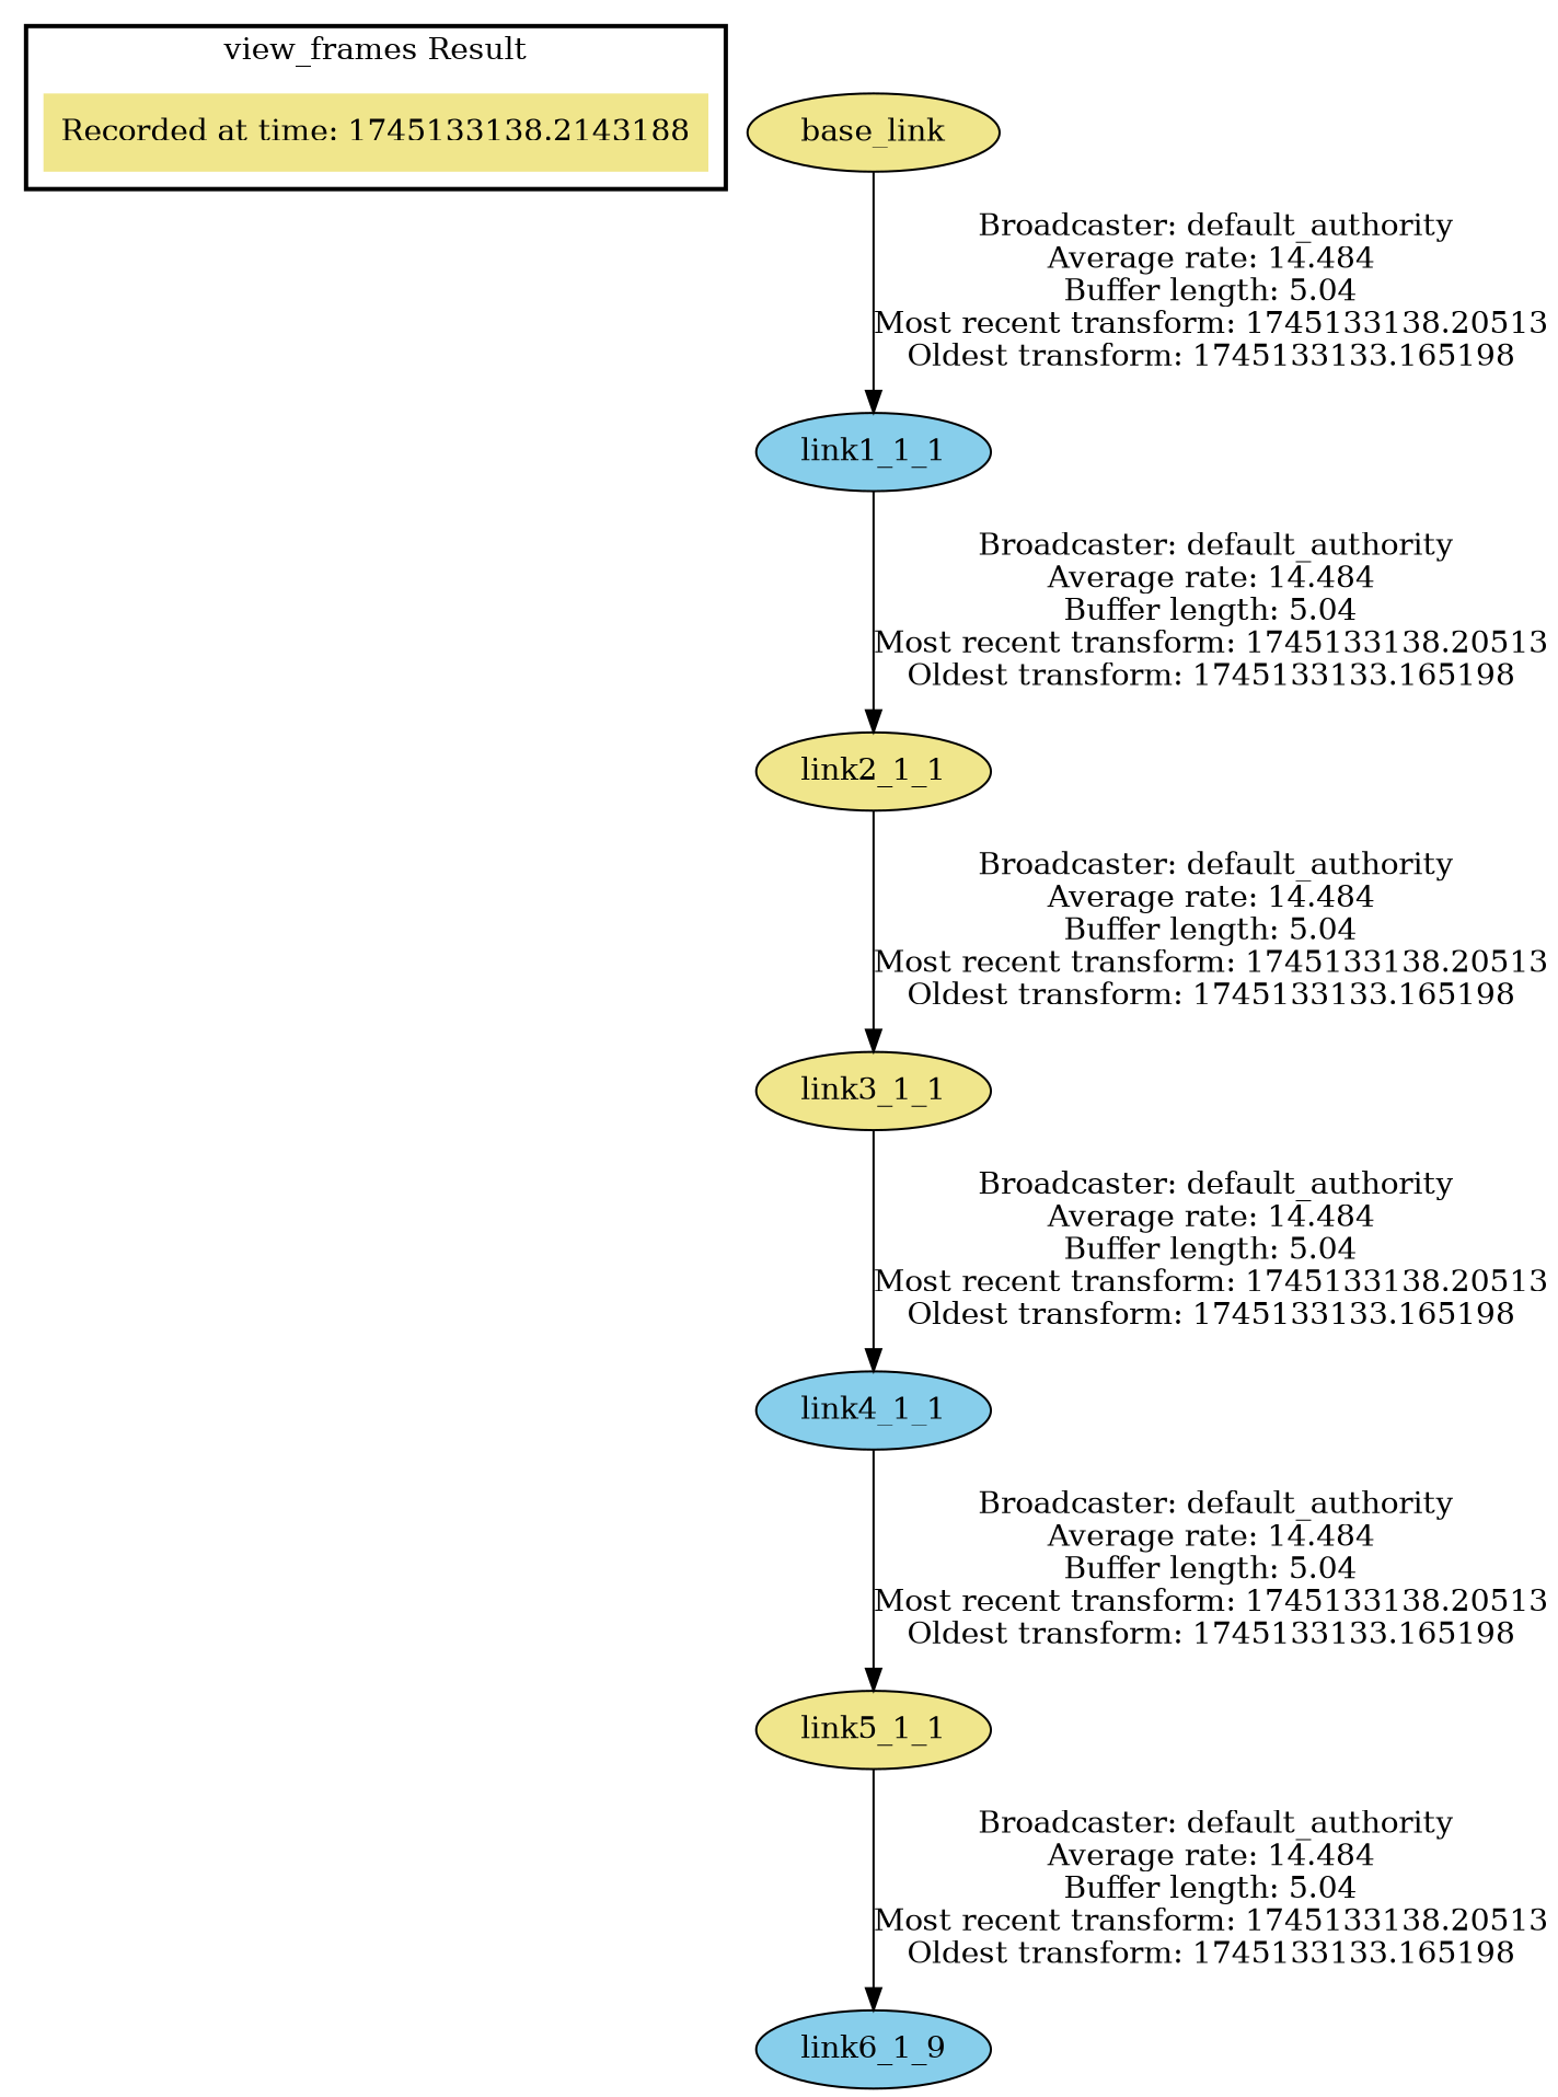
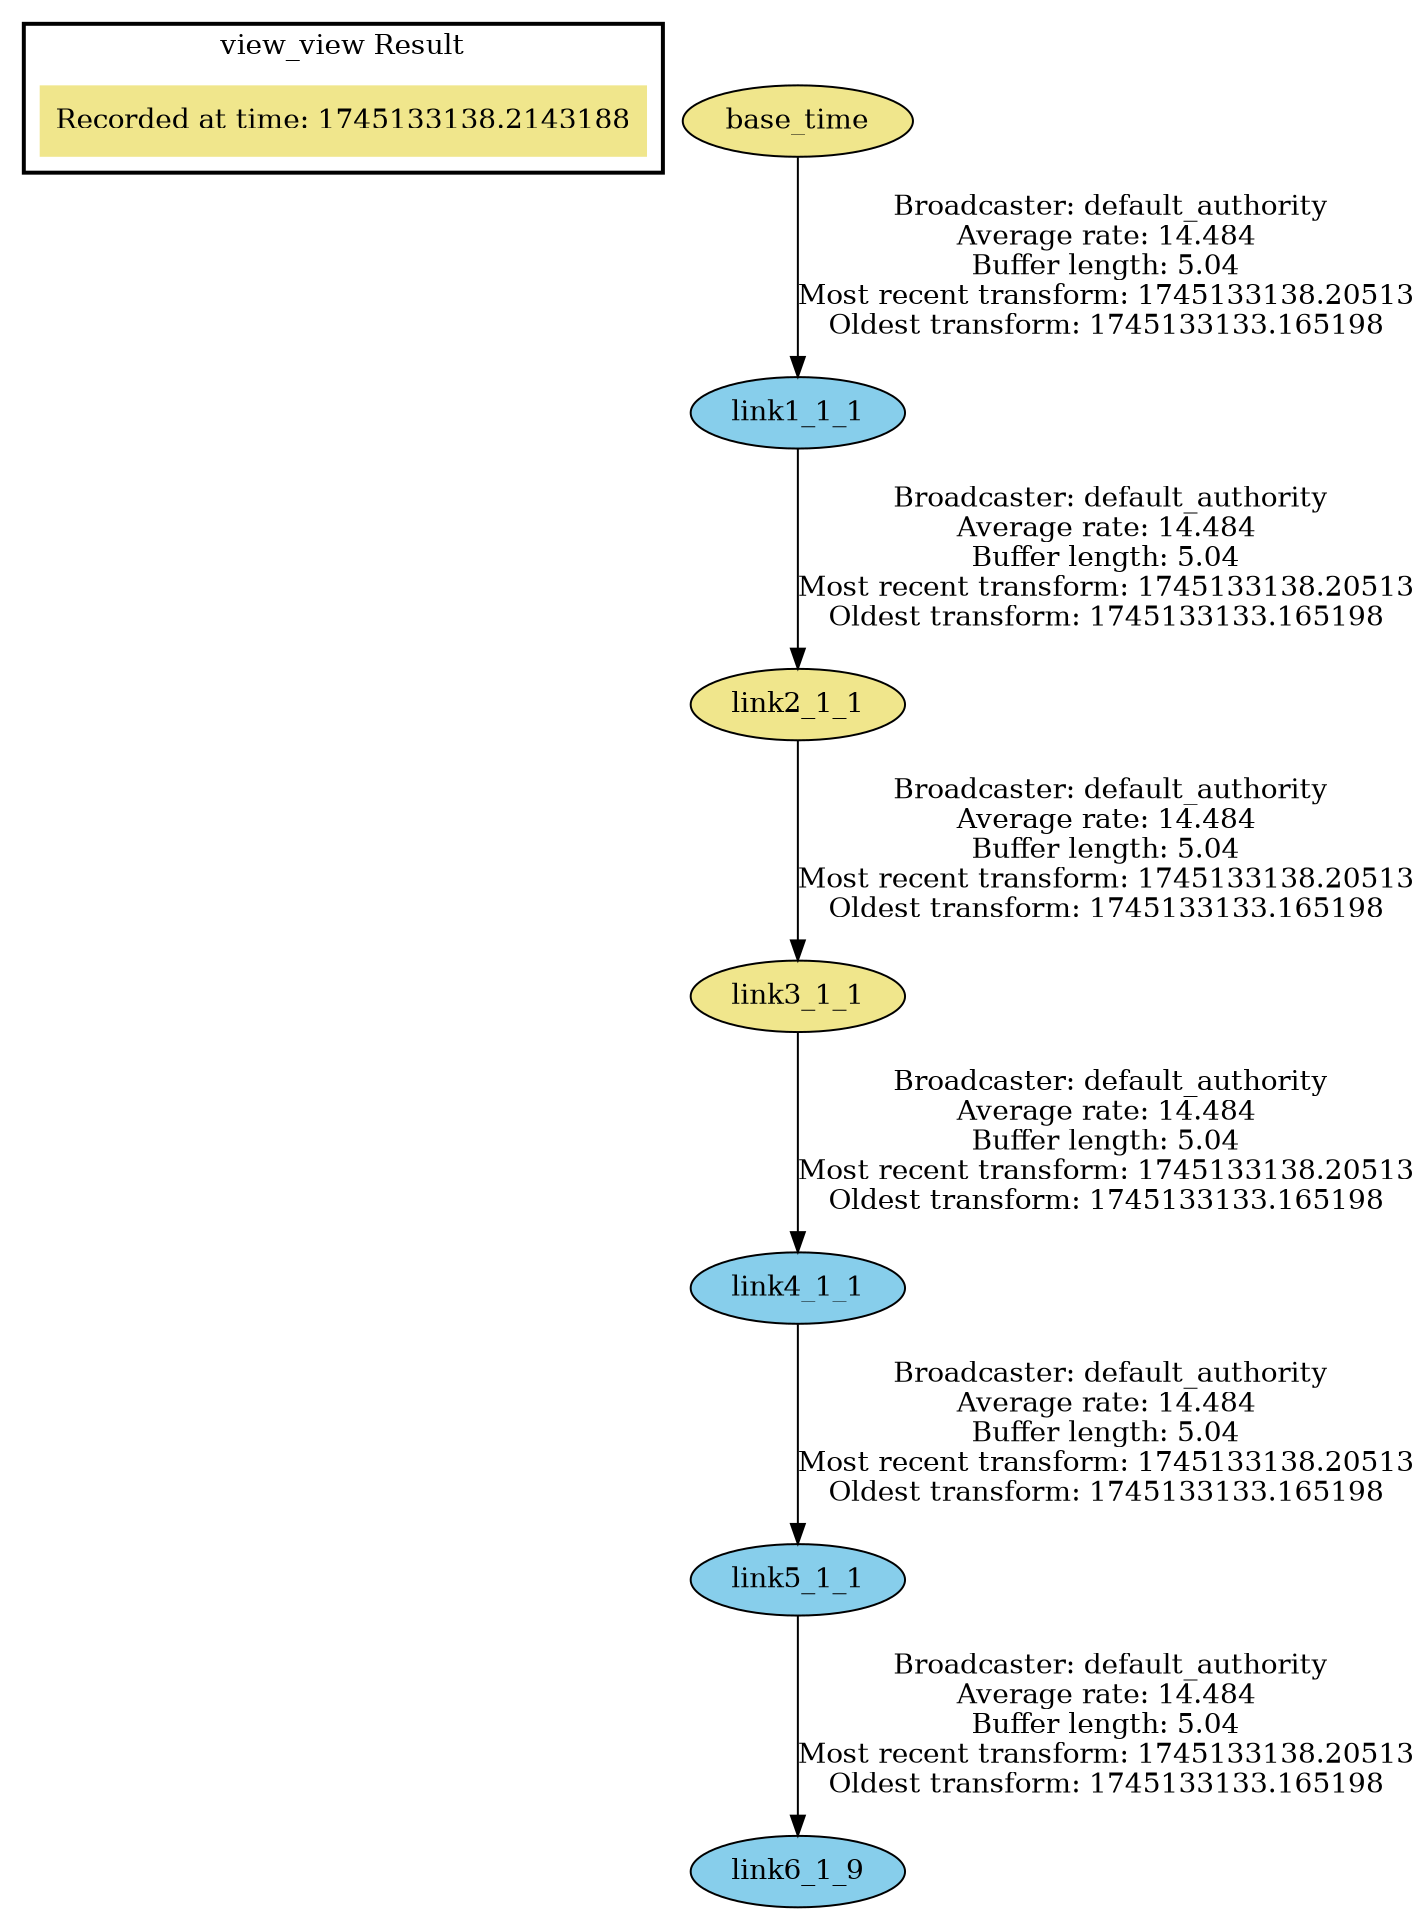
  digraph {
    node [fillcolor=khaki style=filled]
    "Recorded at time: 1745133138.2143188" [shape=plaintext]
    link1_1_1 [fillcolor=skyblue]
-   base_link
+   base_link [label=base_time]
    link2_1_1
    link3_1_1
    link4_1_1 [fillcolor=skyblue]
-   link5_1_1
+   link5_1_1 [fillcolor=skyblue]
    n8 [fillcolor=skyblue label=link6_1_9]
    subgraph cluster_1 {
      color=black
-     label="view_frames Result"
+     label="view_view Result"
      style=bold
      "Recorded at time: 1745133138.2143188"
    }
    link1_1_1 -> link2_1_1 [label=" Broadcaster: default_authority\nAverage rate: 14.484\nBuffer length: 5.04\nMost recent transform: 1745133138.20513\nOldest transform: 1745133133.165198\n"]
    base_link -> link1_1_1 [label=" Broadcaster: default_authority\nAverage rate: 14.484\nBuffer length: 5.04\nMost recent transform: 1745133138.20513\nOldest transform: 1745133133.165198\n"]
    link2_1_1 -> link3_1_1 [label=" Broadcaster: default_authority\nAverage rate: 14.484\nBuffer length: 5.04\nMost recent transform: 1745133138.20513\nOldest transform: 1745133133.165198\n"]
    link3_1_1 -> link4_1_1 [label=" Broadcaster: default_authority\nAverage rate: 14.484\nBuffer length: 5.04\nMost recent transform: 1745133138.20513\nOldest transform: 1745133133.165198\n"]
    link4_1_1 -> link5_1_1 [label=" Broadcaster: default_authority\nAverage rate: 14.484\nBuffer length: 5.04\nMost recent transform: 1745133138.20513\nOldest transform: 1745133133.165198\n"]
    link5_1_1 -> n8 [label=" Broadcaster: default_authority\nAverage rate: 14.484\nBuffer length: 5.04\nMost recent transform: 1745133138.20513\nOldest transform: 1745133133.165198\n"]
  }
